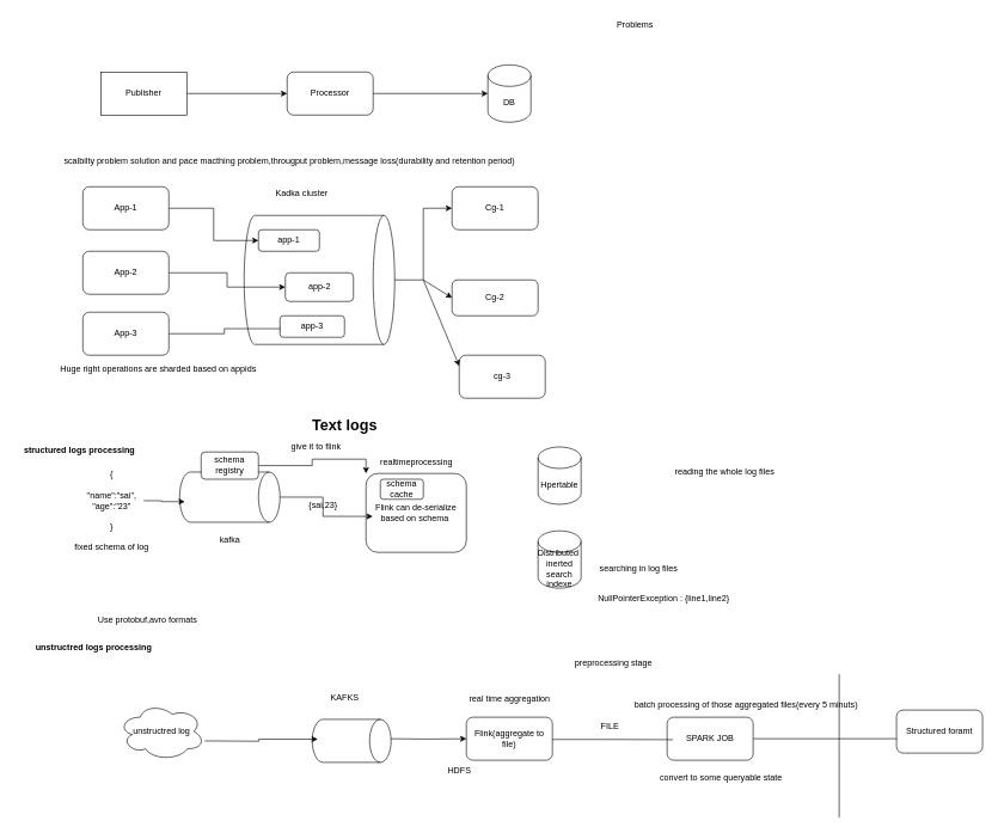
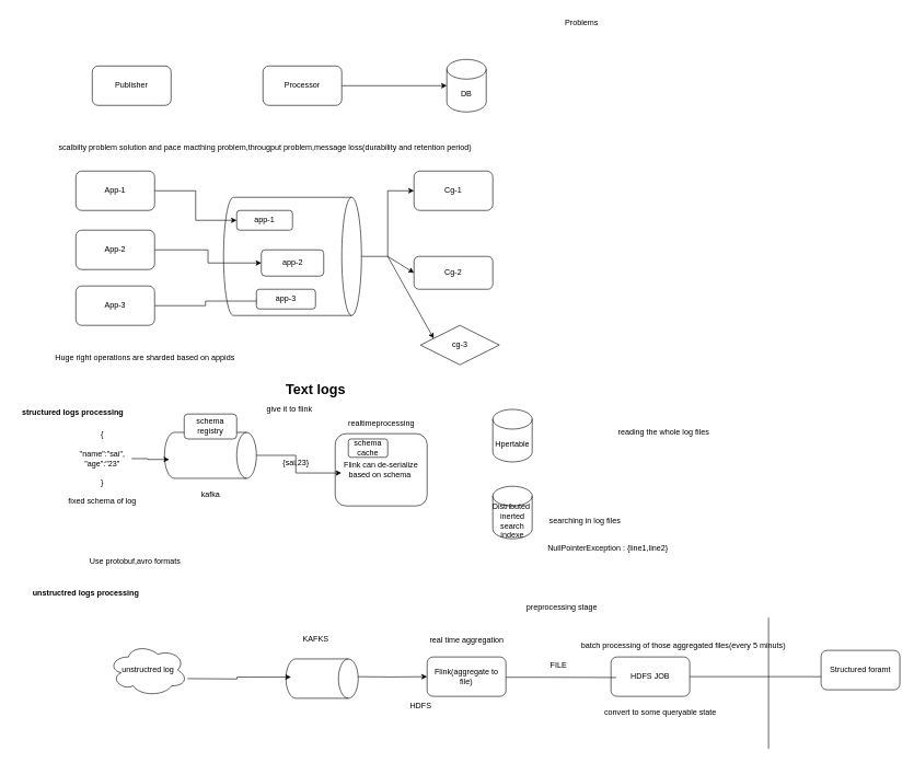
  <mxCell id="0" />
  <mxCell id="1" parent="0" />
  <mxCell id="2" value="" style="shape=cylinder3;whiteSpace=wrap;html=1;boundedLbl=1;backgroundOutline=1;size=15;rotation=90;" vertex="1" parent="1"><mxGeometry x="355" y="285" width="180" height="210" as="geometry" /></mxCell>
  <mxCell id="3" value="Processor" style="rounded=1;whiteSpace=wrap;html=1;" vertex="1" parent="1"><mxGeometry x="400" y="100" width="120" height="60" as="geometry" /></mxCell>
- <mxCell id="4" style="edgeStyle=orthogonalEdgeStyle;rounded=0;orthogonalLoop=1;jettySize=auto;html=1;entryX=0;entryY=0.5;entryDx=0;entryDy=0;" edge="1" parent="1" source="5" target="3"><mxGeometry relative="1" as="geometry" /></mxCell>
- <mxCell id="5" value="Publisher" style="whiteSpace=wrap;html=1;rounded=0;" vertex="1" parent="1"><mxGeometry x="140" y="100" width="120" height="60" as="geometry" /></mxCell>
+ <mxCell id="5" value="Publisher" style="rounded=1;whiteSpace=wrap;html=1;" vertex="1" parent="1"><mxGeometry x="140" y="100" width="120" height="60" as="geometry" /></mxCell>
  <mxCell id="6" value="DB" style="shape=cylinder3;whiteSpace=wrap;html=1;boundedLbl=1;backgroundOutline=1;size=15;" vertex="1" parent="1"><mxGeometry x="680" y="90" width="60" height="80" as="geometry" /></mxCell>
  <mxCell id="7" style="edgeStyle=orthogonalEdgeStyle;rounded=0;orthogonalLoop=1;jettySize=auto;html=1;entryX=0;entryY=0.5;entryDx=0;entryDy=0;entryPerimeter=0;" edge="1" parent="1" source="3" target="6"><mxGeometry relative="1" as="geometry" /></mxCell>
  <mxCell id="8" value="Problems" style="text;html=1;align=center;verticalAlign=middle;resizable=0;points=[];autosize=1;strokeColor=none;fillColor=none;" vertex="1" parent="1"><mxGeometry x="850" y="20" width="70" height="30" as="geometry" /></mxCell>
  <mxCell id="9" style="edgeStyle=orthogonalEdgeStyle;rounded=0;orthogonalLoop=1;jettySize=auto;html=1;" edge="1" parent="1" source="10" target="16"><mxGeometry relative="1" as="geometry" /></mxCell>
  <mxCell id="10" value="App-1" style="rounded=1;whiteSpace=wrap;html=1;" vertex="1" parent="1"><mxGeometry x="115" y="260" width="120" height="60" as="geometry" /></mxCell>
  <mxCell id="11" style="edgeStyle=orthogonalEdgeStyle;rounded=0;orthogonalLoop=1;jettySize=auto;html=1;entryX=0;entryY=0.5;entryDx=0;entryDy=0;" edge="1" parent="1" source="12" target="21"><mxGeometry relative="1" as="geometry" /></mxCell>
  <mxCell id="12" value="App-2" style="rounded=1;whiteSpace=wrap;html=1;" vertex="1" parent="1"><mxGeometry x="115" y="350" width="120" height="60" as="geometry" /></mxCell>
  <mxCell id="13" style="edgeStyle=orthogonalEdgeStyle;rounded=0;orthogonalLoop=1;jettySize=auto;html=1;entryX=0.089;entryY=0.6;entryDx=0;entryDy=0;entryPerimeter=0;" edge="1" parent="1" source="14" target="18"><mxGeometry relative="1" as="geometry"><mxPoint x="310" y="460" as="targetPoint" /></mxGeometry></mxCell>
  <mxCell id="14" value="App-3" style="rounded=1;whiteSpace=wrap;html=1;" vertex="1" parent="1"><mxGeometry x="115" y="435" width="120" height="60" as="geometry" /></mxCell>
  <mxCell id="15" style="edgeStyle=orthogonalEdgeStyle;rounded=0;orthogonalLoop=1;jettySize=auto;html=1;" edge="1" parent="1" source="2" target="20"><mxGeometry relative="1" as="geometry" /></mxCell>
  <mxCell id="16" value="app-1" style="rounded=1;whiteSpace=wrap;html=1;" vertex="1" parent="1"><mxGeometry x="360" y="320" width="85" height="30" as="geometry" /></mxCell>
  <mxCell id="17" value="Cg-2" style="rounded=1;whiteSpace=wrap;html=1;" vertex="1" parent="1"><mxGeometry x="630" y="390" width="120" height="50" as="geometry" /></mxCell>
  <mxCell id="18" value="app-3" style="rounded=1;whiteSpace=wrap;html=1;" vertex="1" parent="1"><mxGeometry x="390" y="440" width="90" height="30" as="geometry" /></mxCell>
- <mxCell id="19" value="Kadka cluster" style="text;html=1;align=center;verticalAlign=middle;resizable=0;points=[];autosize=1;strokeColor=none;fillColor=none;" vertex="1" parent="1"><mxGeometry x="370" y="255" width="100" height="30" as="geometry" /></mxCell>
  <mxCell id="20" value="Cg-1" style="rounded=1;whiteSpace=wrap;html=1;" vertex="1" parent="1"><mxGeometry x="630" y="260" width="120" height="60" as="geometry" /></mxCell>
  <mxCell id="21" value="app-2" style="rounded=1;whiteSpace=wrap;html=1;" vertex="1" parent="1"><mxGeometry x="397.5" y="380" width="95" height="40" as="geometry" /></mxCell>
- <mxCell id="22" value="cg-3" style="rounded=1;whiteSpace=wrap;html=1;" vertex="1" parent="1"><mxGeometry x="640" y="495" width="120" height="60" as="geometry" /></mxCell>
+ <mxCell id="22" value="cg-3" style="rhombus;whiteSpace=wrap;html=1;" vertex="1" parent="1"><mxGeometry x="640" y="495" width="120" height="60" as="geometry" /></mxCell>
  <mxCell id="23" value="" style="endArrow=classic;html=1;rounded=0;entryX=0;entryY=0.5;entryDx=0;entryDy=0;" edge="1" parent="1" target="17"><mxGeometry width="50" height="50" relative="1" as="geometry"><mxPoint x="590" y="390" as="sourcePoint" /><mxPoint x="470" y="350" as="targetPoint" /></mxGeometry></mxCell>
  <mxCell id="24" value="" style="endArrow=classic;html=1;rounded=0;entryX=0;entryY=0.25;entryDx=0;entryDy=0;" edge="1" parent="1" target="22"><mxGeometry width="50" height="50" relative="1" as="geometry"><mxPoint x="590" y="390" as="sourcePoint" /><mxPoint x="470" y="350" as="targetPoint" /></mxGeometry></mxCell>
  <mxCell id="25" value="scalbilty problem solution and pace macthing problem,througput problem,message loss(durability and retention period)" style="text;html=1;align=center;verticalAlign=middle;resizable=0;points=[];autosize=1;strokeColor=none;fillColor=none;" vertex="1" parent="1"><mxGeometry x="77.5" y="210" width="650" height="30" as="geometry" /></mxCell>
  <mxCell id="26" value="&lt;b&gt;structured logs processing&lt;/b&gt;" style="text;html=1;align=center;verticalAlign=middle;resizable=0;points=[];autosize=1;strokeColor=none;fillColor=none;" vertex="1" parent="1"><mxGeometry x="20" y="613" width="180" height="30" as="geometry" /></mxCell>
  <mxCell id="27" value="&lt;b&gt;unstructred logs processing&lt;/b&gt;" style="text;html=1;align=center;verticalAlign=middle;resizable=0;points=[];autosize=1;strokeColor=none;fillColor=none;" vertex="1" parent="1"><mxGeometry x="35" y="888" width="190" height="30" as="geometry" /></mxCell>
- <mxCell id="28" value="Huge right operations are sharded based on appids" style="text;html=1;align=center;verticalAlign=middle;resizable=0;points=[];autosize=1;strokeColor=none;fillColor=none;" vertex="1" parent="1"><mxGeometry x="70" y="500" width="300" height="30" as="geometry" /></mxCell>
+ <mxCell id="28" value="Huge right operations are sharded based on appids" style="text;html=1;align=center;verticalAlign=middle;resizable=0;points=[];autosize=1;strokeColor=none;fillColor=none;" vertex="1" parent="1"><mxGeometry x="70" y="530" width="300" height="30" as="geometry" /></mxCell>
  <mxCell id="29" value="Flink(aggregate to file)" style="rounded=1;whiteSpace=wrap;html=1;" vertex="1" parent="1"><mxGeometry x="650" y="1000" width="120" height="60" as="geometry" /></mxCell>
  <mxCell id="30" style="edgeStyle=orthogonalEdgeStyle;rounded=0;orthogonalLoop=1;jettySize=auto;html=1;" edge="1" parent="1" source="31"><mxGeometry relative="1" as="geometry"><mxPoint x="1280" y="1030" as="targetPoint" /></mxGeometry></mxCell>
- <mxCell id="31" value="SPARK JOB" style="rounded=1;whiteSpace=wrap;html=1;" vertex="1" parent="1"><mxGeometry x="930" y="1000" width="120" height="60" as="geometry" /></mxCell>
+ <mxCell id="31" value="HDFS JOB" style="rounded=1;whiteSpace=wrap;html=1;" vertex="1" parent="1"><mxGeometry x="930" y="1000" width="120" height="60" as="geometry" /></mxCell>
  <mxCell id="32" value="real time aggregation" style="text;html=1;align=center;verticalAlign=middle;resizable=0;points=[];autosize=1;strokeColor=none;fillColor=none;" vertex="1" parent="1"><mxGeometry x="640" y="960" width="140" height="30" as="geometry" /></mxCell>
  <mxCell id="33" value="batch processing of those aggregated files(every 5 minuts)" style="text;html=1;align=center;verticalAlign=middle;resizable=0;points=[];autosize=1;strokeColor=none;fillColor=none;" vertex="1" parent="1"><mxGeometry x="870" y="968" width="340" height="30" as="geometry" /></mxCell>
  <mxCell id="34" style="edgeStyle=orthogonalEdgeStyle;rounded=0;orthogonalLoop=1;jettySize=auto;html=1;entryX=0.067;entryY=0.522;entryDx=0;entryDy=0;entryPerimeter=0;endArrow=none;" edge="1" parent="1" source="29" target="31"><mxGeometry relative="1" as="geometry"><Array as="points"><mxPoint x="830" y="1031" /><mxPoint x="830" y="1031" /></Array></mxGeometry></mxCell>
  <mxCell id="35" value="Flink can de-serialize based on schema&amp;nbsp;" style="rounded=1;whiteSpace=wrap;html=1;" vertex="1" parent="1"><mxGeometry x="510" y="660" width="140" height="110" as="geometry" /></mxCell>
  <mxCell id="36" value="realtimeprocessing" style="text;html=1;align=center;verticalAlign=middle;resizable=0;points=[];autosize=1;strokeColor=none;fillColor=none;" vertex="1" parent="1"><mxGeometry x="520" y="630" width="120" height="30" as="geometry" /></mxCell>
  <mxCell id="37" value="" style="endArrow=none;html=1;rounded=0;" edge="1" parent="1"><mxGeometry width="50" height="50" relative="1" as="geometry"><mxPoint x="1170" y="1140" as="sourcePoint" /><mxPoint x="1170" y="940" as="targetPoint" /></mxGeometry></mxCell>
  <mxCell id="38" value="preprocessing stage" style="text;html=1;align=center;verticalAlign=middle;resizable=0;points=[];autosize=1;strokeColor=none;fillColor=none;" vertex="1" parent="1"><mxGeometry x="790" y="910" width="130" height="30" as="geometry" /></mxCell>
  <mxCell id="39" value="" style="shape=cylinder3;whiteSpace=wrap;html=1;boundedLbl=1;backgroundOutline=1;size=15;rotation=90;" vertex="1" parent="1"><mxGeometry x="285" y="623" width="70" height="140" as="geometry" /></mxCell>
  <mxCell id="40" value="Hpertable" style="shape=cylinder3;whiteSpace=wrap;html=1;boundedLbl=1;backgroundOutline=1;size=15;" vertex="1" parent="1"><mxGeometry x="750" y="623" width="60" height="80" as="geometry" /></mxCell>
  <mxCell id="41" value="reading the whole log files" style="text;html=1;align=center;verticalAlign=middle;resizable=0;points=[];autosize=1;strokeColor=none;fillColor=none;" vertex="1" parent="1"><mxGeometry x="930" y="643" width="160" height="30" as="geometry" /></mxCell>
  <mxCell id="42" value="Distributed&amp;nbsp; inerted search indexe" style="shape=cylinder3;whiteSpace=wrap;html=1;boundedLbl=1;backgroundOutline=1;size=15;" vertex="1" parent="1"><mxGeometry x="750" y="740" width="60" height="80" as="geometry" /></mxCell>
  <mxCell id="43" value="searching in log files" style="text;html=1;align=center;verticalAlign=middle;resizable=0;points=[];autosize=1;strokeColor=none;fillColor=none;" vertex="1" parent="1"><mxGeometry x="825" y="778" width="130" height="30" as="geometry" /></mxCell>
  <mxCell id="44" value="NullPointerException : {line1,line2}" style="text;html=1;align=center;verticalAlign=middle;resizable=0;points=[];autosize=1;strokeColor=none;fillColor=none;" vertex="1" parent="1"><mxGeometry x="820" y="820" width="210" height="30" as="geometry" /></mxCell>
- <mxCell id="45" style="edgeStyle=orthogonalEdgeStyle;rounded=0;orthogonalLoop=1;jettySize=auto;html=1;entryX=0;entryY=0;entryDx=0;entryDy=0;" edge="1" parent="1" source="46" target="35"><mxGeometry relative="1" as="geometry" /></mxCell>
  <mxCell id="46" value="schema registry" style="rounded=1;whiteSpace=wrap;html=1;" vertex="1" parent="1"><mxGeometry x="280" y="630" width="80" height="38" as="geometry" /></mxCell>
  <mxCell id="47" value="kafka" style="text;html=1;align=center;verticalAlign=middle;resizable=0;points=[];autosize=1;strokeColor=none;fillColor=none;" vertex="1" parent="1"><mxGeometry x="295" y="738" width="50" height="30" as="geometry" /></mxCell>
  <mxCell id="48" style="edgeStyle=orthogonalEdgeStyle;rounded=0;orthogonalLoop=1;jettySize=auto;html=1;entryX=0.067;entryY=0.544;entryDx=0;entryDy=0;entryPerimeter=0;" edge="1" parent="1" source="39" target="35"><mxGeometry relative="1" as="geometry" /></mxCell>
  <mxCell id="49" value="give it to flink" style="text;html=1;align=center;verticalAlign=middle;resizable=0;points=[];autosize=1;strokeColor=none;fillColor=none;" vertex="1" parent="1"><mxGeometry x="395" y="608" width="90" height="30" as="geometry" /></mxCell>
  <mxCell id="50" value="{&lt;div&gt;&lt;br&gt;&lt;/div&gt;&lt;div&gt;&quot;name&quot;:&quot;sai&quot;,&lt;/div&gt;&lt;div&gt;&quot;age&quot;:&quot;23&quot;&lt;/div&gt;&lt;div&gt;&lt;br&gt;&lt;/div&gt;&lt;div&gt;}&lt;/div&gt;" style="text;html=1;align=center;verticalAlign=middle;resizable=0;points=[];autosize=1;strokeColor=none;fillColor=none;" vertex="1" parent="1"><mxGeometry x="110" y="648" width="90" height="100" as="geometry" /></mxCell>
  <mxCell id="51" value="fixed schema of log" style="text;html=1;align=center;verticalAlign=middle;resizable=0;points=[];autosize=1;strokeColor=none;fillColor=none;" vertex="1" parent="1"><mxGeometry x="90" y="748" width="130" height="30" as="geometry" /></mxCell>
- <mxCell id="52" value="Use protobuf,avro formats" style="text;html=1;align=center;verticalAlign=middle;resizable=0;points=[];autosize=1;strokeColor=none;fillColor=none;" vertex="1" parent="1"><mxGeometry x="125" y="850" width="160" height="30" as="geometry" /></mxCell>
+ <mxCell id="52" value="Use protobuf,avro formats" style="text;html=1;align=center;verticalAlign=middle;resizable=0;points=[];autosize=1;strokeColor=none;fillColor=none;" vertex="1" parent="1"><mxGeometry x="125" y="840" width="160" height="30" as="geometry" /></mxCell>
  <mxCell id="53" value="{sai,23}" style="text;html=1;align=center;verticalAlign=middle;resizable=0;points=[];autosize=1;strokeColor=none;fillColor=none;" vertex="1" parent="1"><mxGeometry x="420" y="690" width="60" height="30" as="geometry" /></mxCell>
  <mxCell id="54" style="edgeStyle=orthogonalEdgeStyle;rounded=0;orthogonalLoop=1;jettySize=auto;html=1;entryX=0.59;entryY=0.948;entryDx=0;entryDy=0;entryPerimeter=0;" edge="1" parent="1" source="50" target="39"><mxGeometry relative="1" as="geometry" /></mxCell>
  <mxCell id="55" value="schema cache" style="rounded=1;whiteSpace=wrap;html=1;" vertex="1" parent="1"><mxGeometry x="530" y="668" width="60" height="28" as="geometry" /></mxCell>
  <mxCell id="56" value="&lt;b&gt;&lt;font style=&quot;font-size: 21px;&quot;&gt;Text logs&lt;/font&gt;&lt;/b&gt;" style="text;html=1;align=center;verticalAlign=middle;resizable=0;points=[];autosize=1;strokeColor=none;fillColor=none;" vertex="1" parent="1"><mxGeometry x="425" y="573" width="110" height="40" as="geometry" /></mxCell>
  <mxCell id="57" value="HDFS" style="text;html=1;align=center;verticalAlign=middle;resizable=0;points=[];autosize=1;strokeColor=none;fillColor=none;" vertex="1" parent="1"><mxGeometry x="610" y="1060" width="60" height="30" as="geometry" /></mxCell>
  <mxCell id="58" value="FILE" style="text;html=1;align=center;verticalAlign=middle;resizable=0;points=[];autosize=1;strokeColor=none;fillColor=none;" vertex="1" parent="1"><mxGeometry x="825" y="998" width="50" height="30" as="geometry" /></mxCell>
  <mxCell id="59" style="edgeStyle=orthogonalEdgeStyle;rounded=0;orthogonalLoop=1;jettySize=auto;html=1;entryX=0;entryY=0.5;entryDx=0;entryDy=0;" edge="1" parent="1" target="29"><mxGeometry relative="1" as="geometry"><mxPoint x="540" y="1030" as="sourcePoint" /></mxGeometry></mxCell>
  <mxCell id="60" value="" style="shape=cylinder3;whiteSpace=wrap;html=1;boundedLbl=1;backgroundOutline=1;size=15;rotation=90;" vertex="1" parent="1"><mxGeometry x="460" y="978" width="60" height="110" as="geometry" /></mxCell>
  <mxCell id="61" value="KAFKS" style="text;html=1;align=center;verticalAlign=middle;resizable=0;points=[];autosize=1;strokeColor=none;fillColor=none;" vertex="1" parent="1"><mxGeometry x="450" y="958" width="60" height="30" as="geometry" /></mxCell>
  <mxCell id="62" value="convert to some queryable state" style="text;html=1;align=center;verticalAlign=middle;resizable=0;points=[];autosize=1;strokeColor=none;fillColor=none;" vertex="1" parent="1"><mxGeometry x="910" y="1070" width="190" height="30" as="geometry" /></mxCell>
  <mxCell id="63" style="edgeStyle=orthogonalEdgeStyle;rounded=0;orthogonalLoop=1;jettySize=auto;html=1;entryX=0.461;entryY=0.93;entryDx=0;entryDy=0;entryPerimeter=0;" edge="1" parent="1" target="60"><mxGeometry relative="1" as="geometry"><mxPoint x="285" y="1033" as="sourcePoint" /></mxGeometry></mxCell>
  <mxCell id="64" value="unstructred log" style="ellipse;shape=cloud;whiteSpace=wrap;html=1;" vertex="1" parent="1"><mxGeometry x="165" y="980" width="120" height="80" as="geometry" /></mxCell>
  <mxCell id="65" value="Structured foramt" style="rounded=1;whiteSpace=wrap;html=1;" vertex="1" parent="1"><mxGeometry x="1250" y="990" width="120" height="60" as="geometry" /></mxCell>
